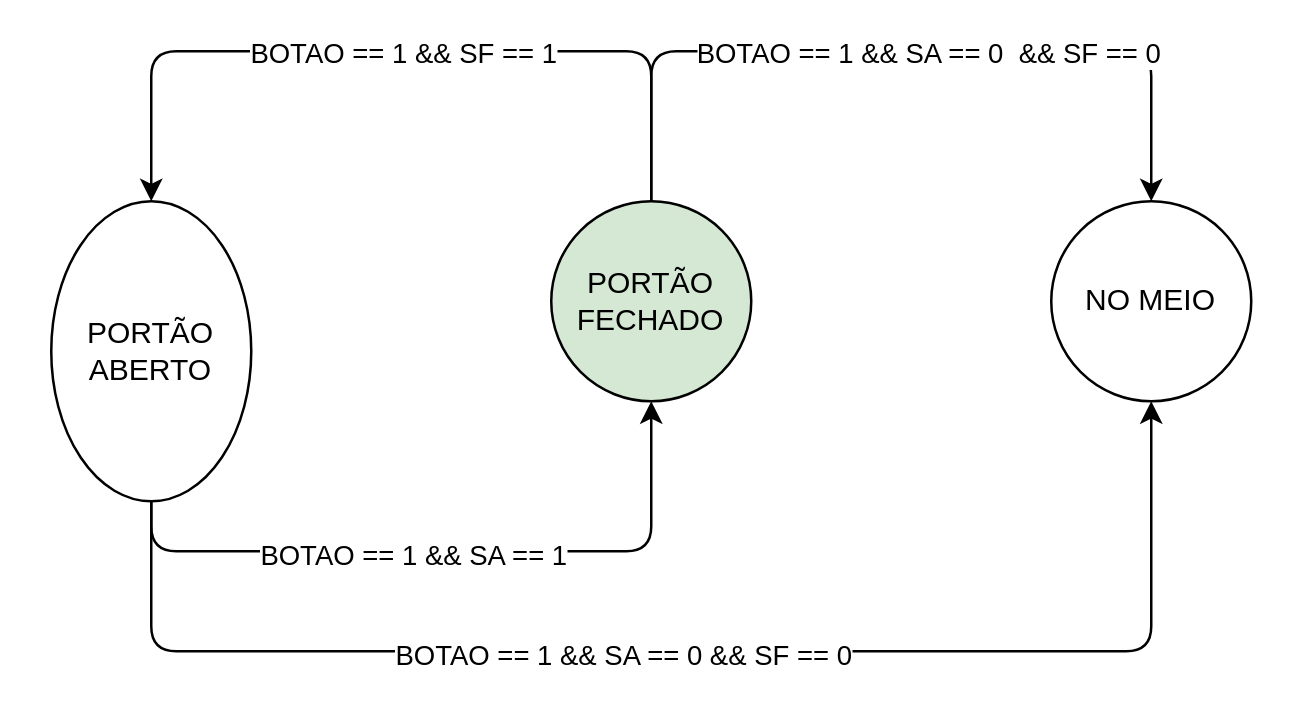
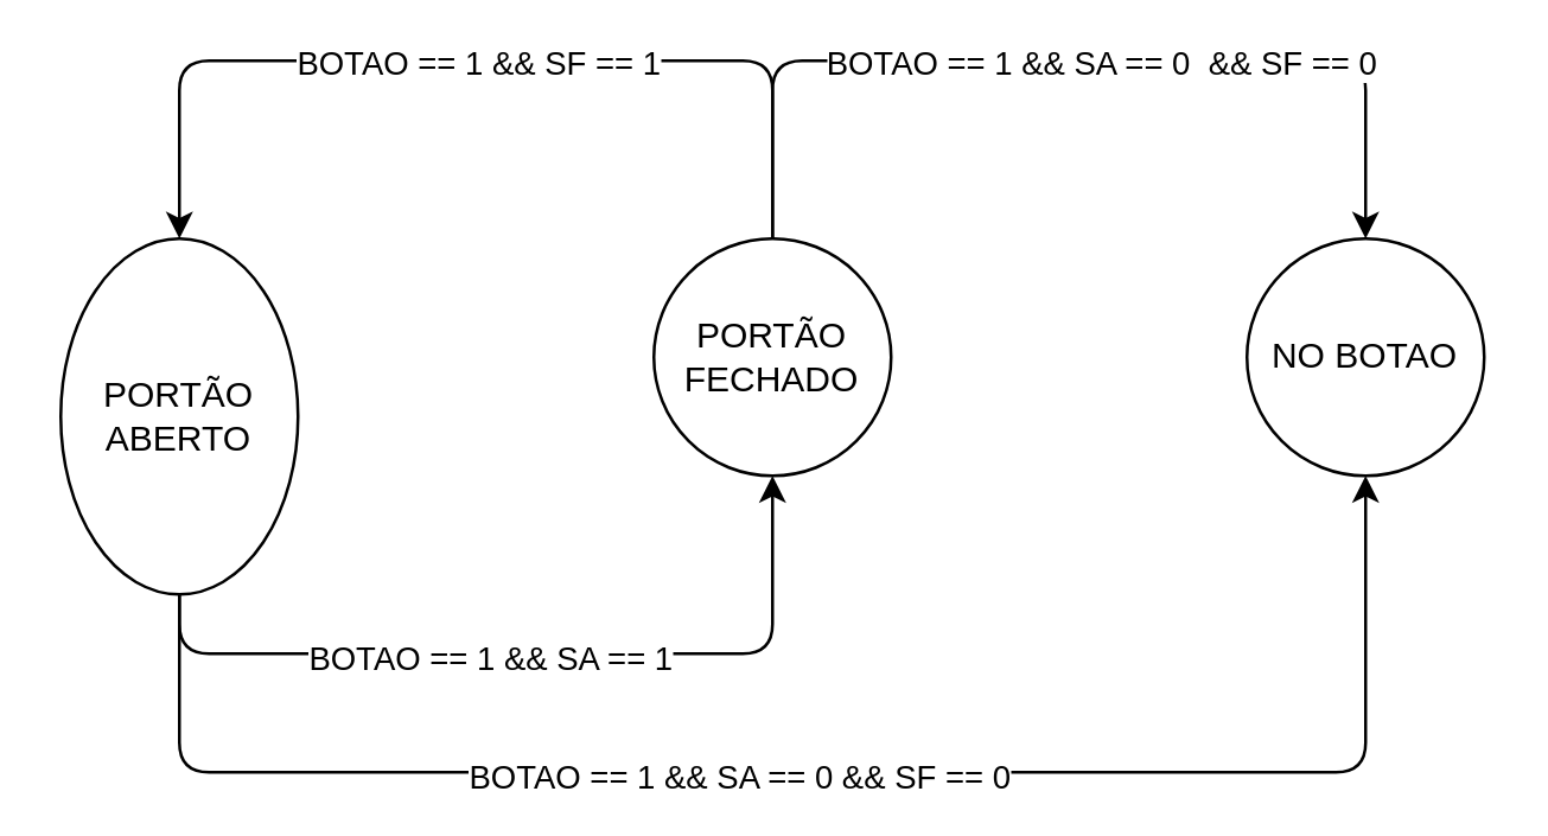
  <mxCell id="0" />
  <mxCell id="1" parent="0" />
  <mxCell id="2" style="edgeStyle=none;html=1;exitX=0.5;exitY=1;exitDx=0;exitDy=0;entryX=0.5;entryY=1;entryDx=0;entryDy=0;" edge="1" parent="1" source="4" target="7"><mxGeometry relative="1" as="geometry"><Array as="points"><mxPoint x="60" y="220" /><mxPoint x="160" y="220" /><mxPoint x="260" y="220" /></Array></mxGeometry></mxCell>
  <mxCell id="3" value="BOTAO == 1 &amp;amp;&amp;amp; SA == 1" style="edgeLabel;html=1;align=center;verticalAlign=middle;resizable=0;points=[];" vertex="1" connectable="0" parent="2"><mxGeometry x="-0.113" y="-1" relative="1" as="geometry"><mxPoint as="offset" /></mxGeometry></mxCell>
  <mxCell id="4" value="PORTÃO&lt;br&gt;ABERTO" style="ellipse;whiteSpace=wrap;html=1;aspect=fixed;" vertex="1" parent="1"><mxGeometry x="20" y="80" width="80" height="120" as="geometry" /></mxCell>
  <mxCell id="5" style="edgeStyle=none;html=1;exitX=0.5;exitY=0;exitDx=0;exitDy=0;entryX=0.5;entryY=0;entryDx=0;entryDy=0;" edge="1" parent="1" source="7" target="4"><mxGeometry relative="1" as="geometry"><Array as="points"><mxPoint x="260" y="20" /><mxPoint x="160" y="20" /><mxPoint x="60" y="20" /></Array></mxGeometry></mxCell>
  <mxCell id="6" value="BOTAO == 1 &amp;amp;&amp;amp; SF == 1" style="edgeLabel;html=1;align=center;verticalAlign=middle;resizable=0;points=[];" vertex="1" connectable="0" parent="5"><mxGeometry x="0.188" y="3" relative="1" as="geometry"><mxPoint x="30" y="-3" as="offset" /></mxGeometry></mxCell>
- <mxCell id="7" value="PORTÃO&lt;br&gt;FECHADO" style="ellipse;whiteSpace=wrap;html=1;aspect=fixed;fillColor=#d5e8d4;" vertex="1" parent="1"><mxGeometry x="220" y="80" width="80" height="80" as="geometry" /></mxCell>
- <mxCell id="8" value="NO MEIO" style="ellipse;whiteSpace=wrap;html=1;aspect=fixed;" vertex="1" parent="1"><mxGeometry x="420" y="80" width="80" height="80" as="geometry" /></mxCell>
+ <mxCell id="7" value="PORTÃO&lt;br&gt;FECHADO" style="ellipse;whiteSpace=wrap;html=1;aspect=fixed;" vertex="1" parent="1"><mxGeometry x="220" y="80" width="80" height="80" as="geometry" /></mxCell>
+ <mxCell id="8" value="NO BOTAO" style="ellipse;whiteSpace=wrap;html=1;aspect=fixed;" vertex="1" parent="1"><mxGeometry x="420" y="80" width="80" height="80" as="geometry" /></mxCell>
  <mxCell id="9" style="edgeStyle=none;html=1;exitX=0.5;exitY=0;exitDx=0;exitDy=0;entryX=0.5;entryY=0;entryDx=0;entryDy=0;" edge="1" parent="1"><mxGeometry relative="1" as="geometry"><mxPoint x="260" y="80" as="sourcePoint" /><mxPoint x="460" y="80" as="targetPoint" /><Array as="points"><mxPoint x="260" y="20" /><mxPoint x="360" y="20" /><mxPoint x="460" y="20" /></Array></mxGeometry></mxCell>
  <mxCell id="10" value="BOTAO == 1 &amp;amp;&amp;amp; SA == 0&amp;nbsp;&amp;nbsp;&amp;amp;&amp;amp; SF == 0" style="edgeLabel;html=1;align=center;verticalAlign=middle;resizable=0;points=[];" vertex="1" connectable="0" parent="9"><mxGeometry x="0.188" y="3" relative="1" as="geometry"><mxPoint x="-20" y="3" as="offset" /></mxGeometry></mxCell>
  <mxCell id="11" style="edgeStyle=none;html=1;exitX=0.5;exitY=1;exitDx=0;exitDy=0;entryX=0.5;entryY=1;entryDx=0;entryDy=0;" edge="1" parent="1" source="4"><mxGeometry relative="1" as="geometry"><mxPoint x="260" y="160" as="sourcePoint" /><mxPoint x="460" y="160" as="targetPoint" /><Array as="points"><mxPoint x="60" y="260" /><mxPoint x="370" y="260" /><mxPoint x="460" y="260" /></Array></mxGeometry></mxCell>
  <mxCell id="12" value="BOTAO == 1 &amp;amp;&amp;amp; SA == 0 &amp;amp;&amp;amp; SF == 0" style="edgeLabel;html=1;align=center;verticalAlign=middle;resizable=0;points=[];" vertex="1" connectable="0" parent="11"><mxGeometry x="-0.113" y="-1" relative="1" as="geometry"><mxPoint as="offset" /></mxGeometry></mxCell>
